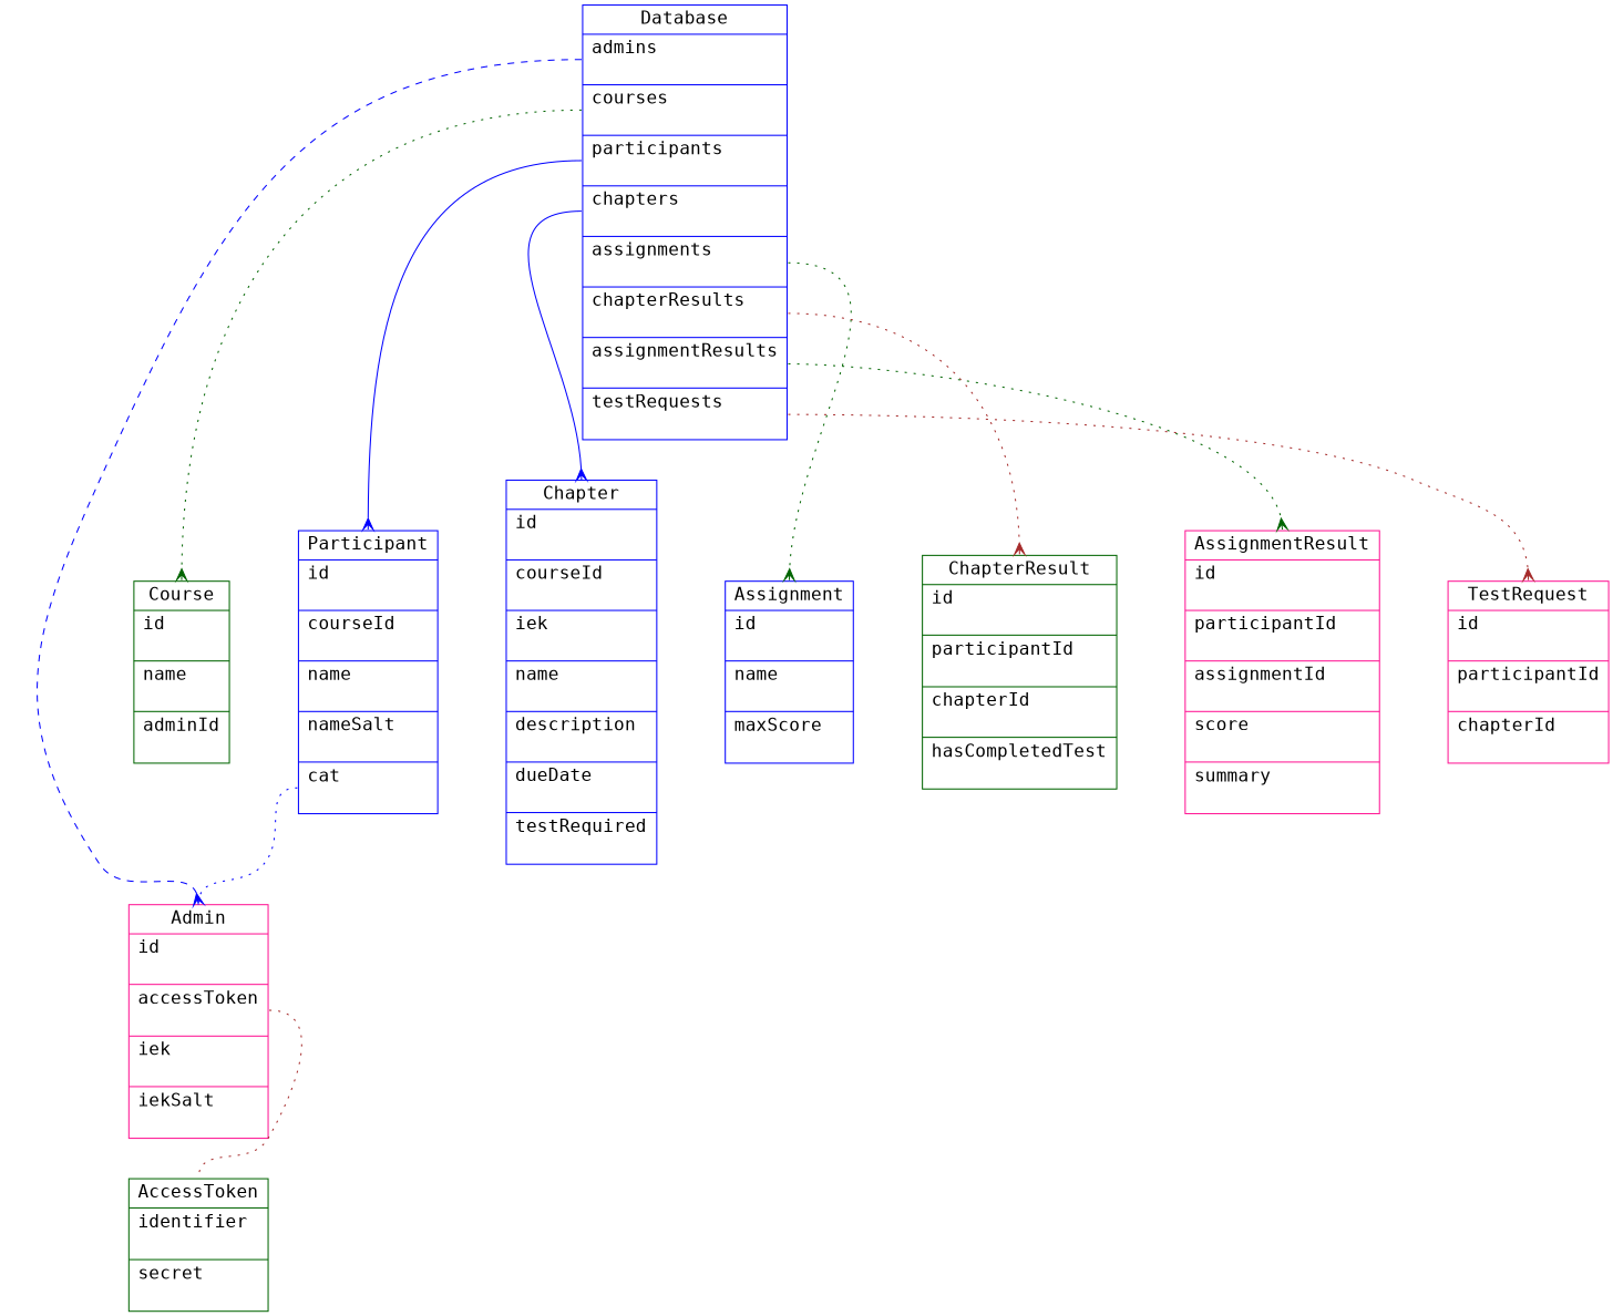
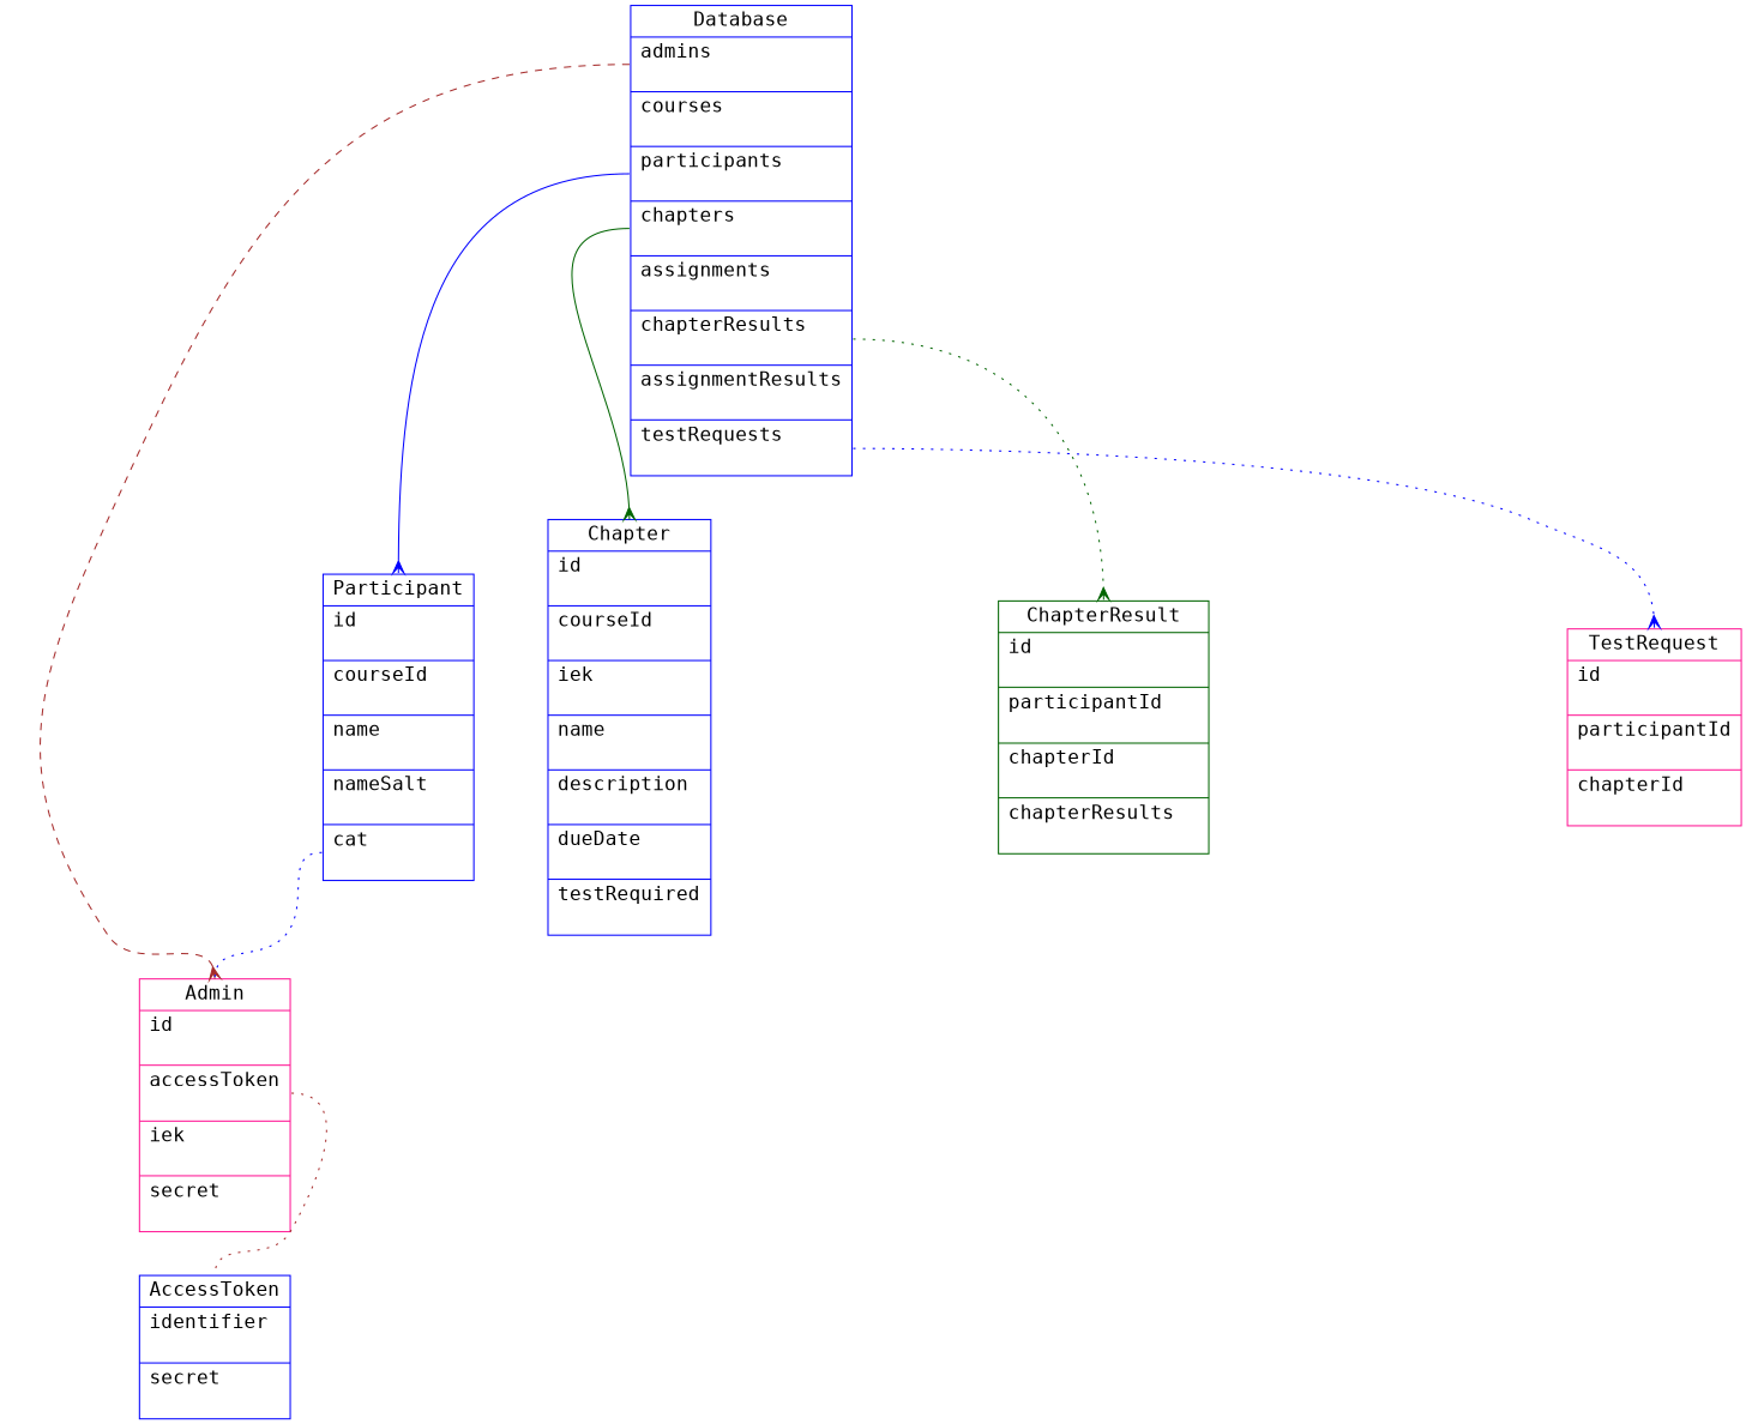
  digraph {
    fontname=monospace
    fontsize=16
    nodesep=.85
    ranksep=.5
    node [color=blue fontname=monospace fontsize=16 shape=record]
    edge [arrowhead=crow color=blue fontname=monospace fontsize=16 headport=n style=dotted]
    Database [label="{\N\n		|<admins> admins\l\n		|<courses> courses\l\n		|<participants> participants\l\n		|<chapters> chapters\l\n		|<assignments> assignments\l\n		|<chapterResults> chapterResults\l\n		|<assignmentResults> assignmentResults\l\n		|<testRequests> testRequests\l\n		}"]
-   Admin [color=deeppink label="{\N\n		|<id> id\l\n		|<accessToken> accessToken\l\n		|iek\l\n		|iekSalt\l\n		}"]
-   Course [color=darkgreen label="{\N\n		|<id> id\l\n		|name\l\n		|<adminId> adminId\l\n		}"]
+   Admin [color=deeppink label="{\N\n		|<id> id\l\n		|<accessToken> accessToken\l\n		|iek\l\n		|secret\l\n		}"]
    Participant [label="{\N\n		|<id> id\l\n		|<courseId> courseId\l\n		|name\l\n		|nameSalt\l\n		|<cat> cat\l\n		}"]
    Chapter [label="{\N\n		|<id> id\l\n		|<courseId> courseId\l\n		|iek\l\n		|name\l\n		|description\l\n		|dueDate\l\n		|testRequired\l\n		}"]
-   Assignment [label="{\N\n		|<id> id\l\n		|name\l\n		|maxScore\l\n		}"]
-   ChapterResult [color=darkgreen label="{\N\n		|<id> id\l\n		|<participantId> participantId\l\n		|<chapterId> chapterId\l\n		|hasCompletedTest\l\n		}"]
-   AssignmentResult [color=deeppink label="{\N\n		|<id> id\l\n		|<participantId> participantId\l\n		|<assignmentId> assignmentId\l\n		|score\l\n		|summary\l\n		}"]
+   ChapterResult [color=darkgreen label="{\N\n		|<id> id\l\n		|<participantId> participantId\l\n		|<chapterId> chapterId\l\n		|chapterResults\l\n		}"]
    TestRequest [color=deeppink label="{\N\n		|<id> id\l\n		|<participantId> participantId\l\n		|<chapterId> chapterId\l\n		}"]
-   AccessToken [color=darkgreen label="{\N\n		|identifier\l\n		|secret\l\n		}"]
-   Database -> Admin [style=dashed tailport=admins]
-   Database -> Course [color=darkgreen tailport=courses]
+   AccessToken [label="{\N\n		|identifier\l\n		|secret\l\n		}"]
+   Database -> Admin [color=brown style=dashed tailport=admins]
    Database -> Participant [style=solid tailport=participants]
-   Database -> Chapter [style=solid tailport=chapters]
-   Database -> Assignment [color=darkgreen tailport=assignments]
-   Database -> ChapterResult [color=brown tailport=chapterResults]
-   Database -> AssignmentResult [color=darkgreen tailport=assignmentResults]
-   Database -> TestRequest [color=brown tailport=testRequests]
+   Database -> Chapter [color=darkgreen style=solid tailport=chapters]
+   Database -> ChapterResult [color=darkgreen tailport=chapterResults]
+   Database -> TestRequest [tailport=testRequests]
    Admin -> AccessToken [arrowhead=none color=brown tailport=accessToken]
    Participant -> Admin [arrowhead=none tailport=cat]
  }
